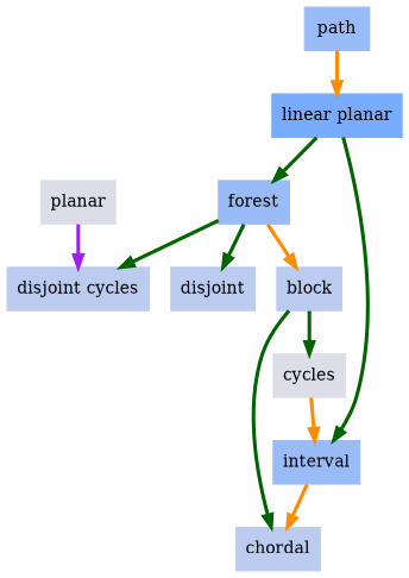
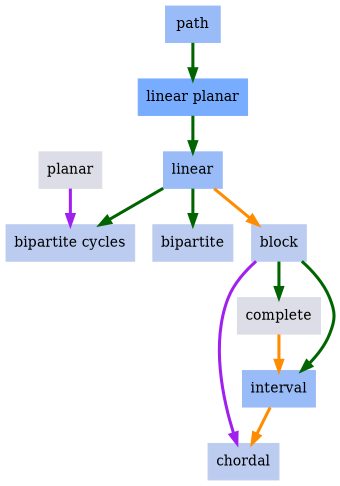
  digraph {
    node [color="#bbccf0" shape=box style=filled]
    edge [color=darkgreen decorate=true lblstyle="above, sloped" penwidth=3.0 weight=100]
-   n1 [color="#99bcf8" label=forest]
-   n2 [label=disjoint]
-   n3 [label="disjoint cycles"]
+   n1 [color="#99bcf8" label=linear]
+   n2 [label=bipartite]
+   n3 [label="bipartite cycles"]
    n4 [label=block]
    n5 [label=chordal]
-   n6 [color="#dddde8" label=cycles]
+   n6 [color="#dddde8" label=complete]
    n7 [color="#99bcf8" label=path]
    n8 [color="#78acff" label="linear planar"]
    n9 [color="#99bcf8" label=interval]
    n10 [color="#dddde8" label=planar]
    n1 -> n2
    n1 -> n3
    n1 -> n4 [color=darkorange]
-   n4 -> n5
+   n4 -> n5 [color=purple]
    n4 -> n6
    n6 -> n9 [color=darkorange]
-   n7 -> n8 [color=darkorange]
+   n7 -> n8
    n8 -> n1
-   n8 -> n9
+   n4 -> n9
    n9 -> n5 [color=darkorange]
    n10 -> n3 [color=purple]
  }
